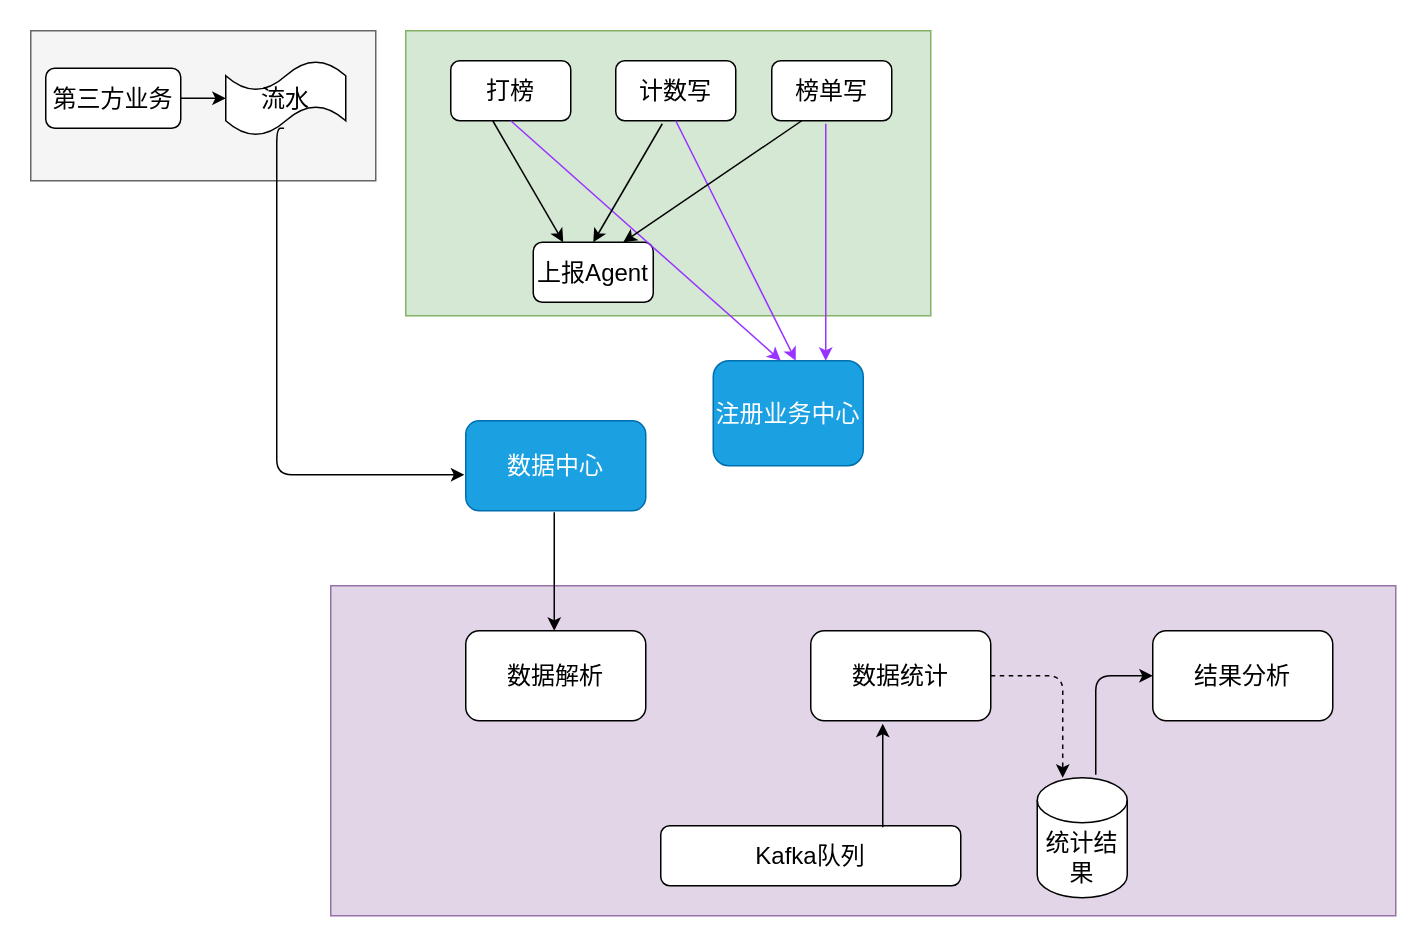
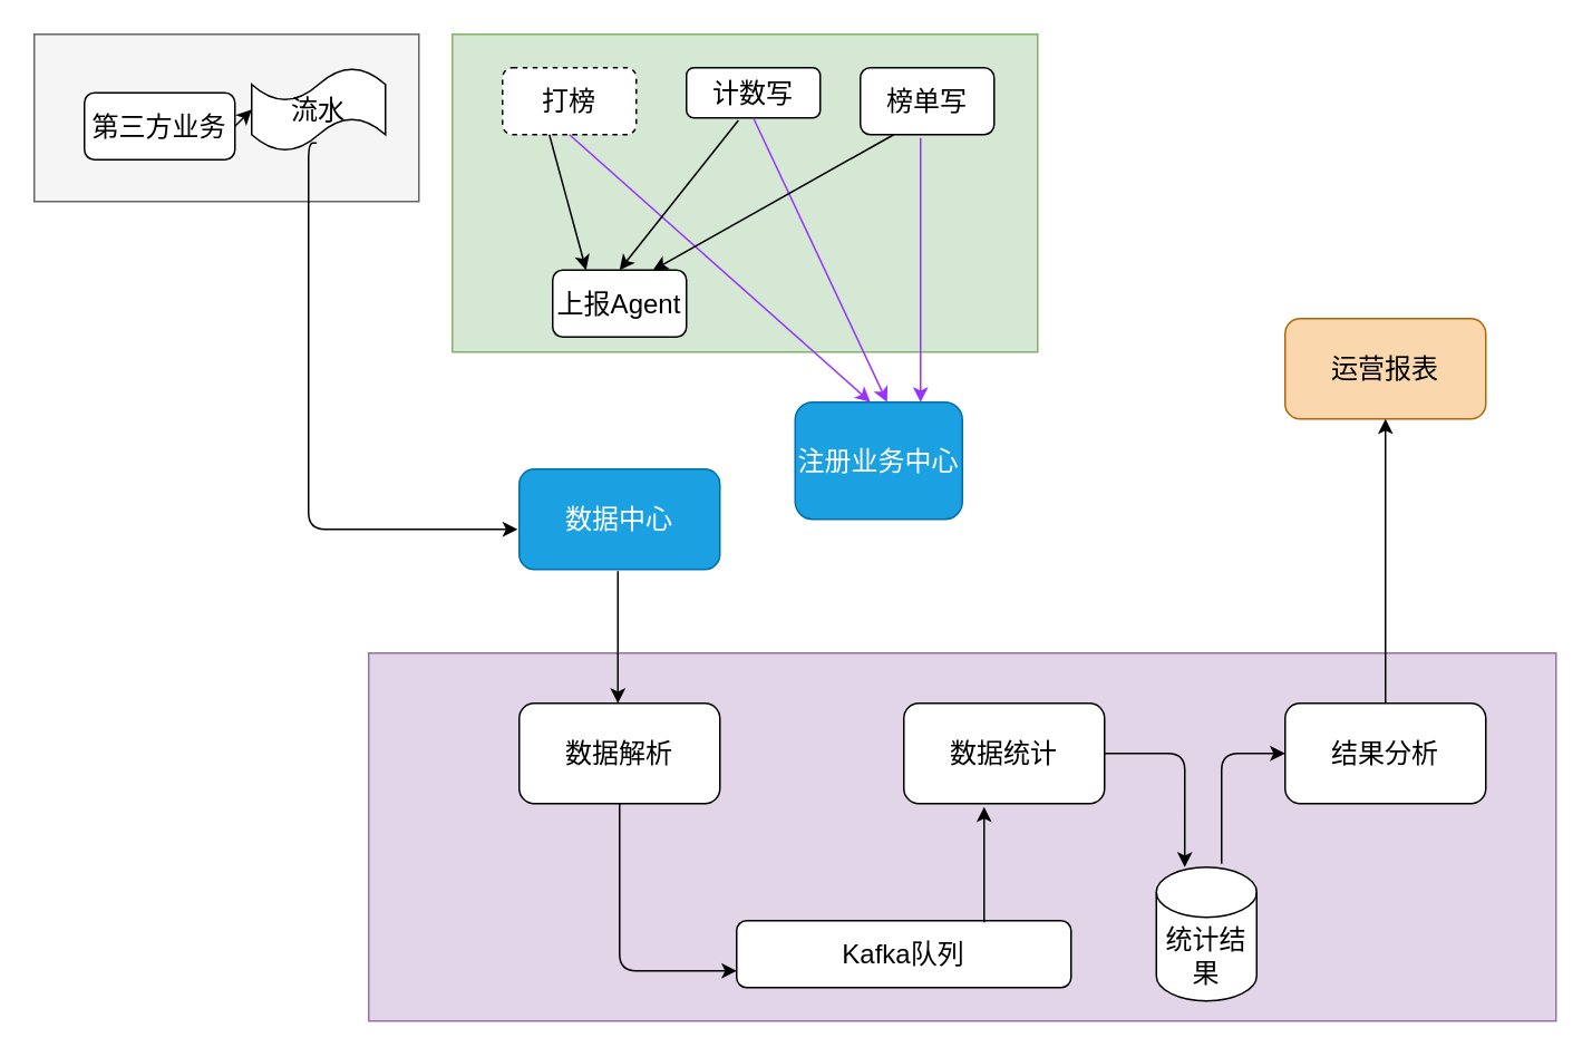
  <mxCell id="0" />
  <mxCell id="1" parent="0" />
  <mxCell id="2" value="" style="verticalLabelPosition=bottom;verticalAlign=top;html=1;shape=mxgraph.basic.rect;fillColor2=none;strokeWidth=1;size=20;indent=5;fillColor=#e1d5e7;strokeColor=#9673a6;fontSize=12;" vertex="1" parent="1"><mxGeometry x="220" y="390" width="710" height="220" as="geometry" /></mxCell>
  <mxCell id="3" value="" style="verticalLabelPosition=bottom;verticalAlign=top;html=1;shape=mxgraph.basic.rect;fillColor2=none;strokeWidth=1;size=20;indent=5;fillColor=#f5f5f5;strokeColor=#666666;fontColor=#333333;fontSize=12;" vertex="1" parent="1"><mxGeometry x="20" y="20" width="230" height="100" as="geometry" /></mxCell>
  <mxCell id="4" value="" style="verticalLabelPosition=bottom;verticalAlign=top;html=1;shape=mxgraph.basic.rect;fillColor2=none;strokeWidth=1;size=20;indent=5;fillColor=#d5e8d4;strokeColor=#82b366;fontSize=12;" vertex="1" parent="1"><mxGeometry x="270" y="20" width="350" height="190" as="geometry" /></mxCell>
- <mxCell id="5" value="打榜" style="rounded=1;whiteSpace=wrap;html=1;fontSize=16;" vertex="1" parent="1"><mxGeometry x="300" y="40" width="80" height="40" as="geometry" /></mxCell>
- <mxCell id="6" value="计数写" style="rounded=1;whiteSpace=wrap;html=1;fontSize=16;" vertex="1" parent="1"><mxGeometry x="410" y="40" width="80" height="40" as="geometry" /></mxCell>
+ <mxCell id="5" value="打榜" style="rounded=1;whiteSpace=wrap;html=1;fontSize=16;dashed=1;" vertex="1" parent="1"><mxGeometry x="300" y="40" width="80" height="40" as="geometry" /></mxCell>
+ <mxCell id="6" value="计数写" style="rounded=1;whiteSpace=wrap;html=1;fontSize=16;" vertex="1" parent="1"><mxGeometry x="410" y="40" width="80" height="30" as="geometry" /></mxCell>
  <mxCell id="7" value="榜单写" style="rounded=1;whiteSpace=wrap;html=1;fontSize=16;" vertex="1" parent="1"><mxGeometry x="514" y="40" width="80" height="40" as="geometry" /></mxCell>
- <mxCell id="8" value="上报Agent" style="rounded=1;whiteSpace=wrap;html=1;fontSize=16;" vertex="1" parent="1"><mxGeometry x="355" y="161" width="80" height="40" as="geometry" /></mxCell>
+ <mxCell id="8" value="上报Agent" style="rounded=1;whiteSpace=wrap;html=1;fontSize=16;" vertex="1" parent="1"><mxGeometry x="330" y="161" width="80" height="40" as="geometry" /></mxCell>
  <mxCell id="9" value="注册业务中心" style="rounded=1;whiteSpace=wrap;html=1;fillColor=#1ba1e2;strokeColor=#006EAF;fontColor=#ffffff;fontSize=16;" vertex="1" parent="1"><mxGeometry x="475" y="240" width="100" height="70" as="geometry" /></mxCell>
  <mxCell id="10" value="" style="endArrow=classic;html=1;entryX=0.75;entryY=0;entryDx=0;entryDy=0;fontSize=12;noLabel=1;fontColor=none;strokeColor=#9933FF;" edge="1" parent="1" target="9"><mxGeometry width="50" height="50" relative="1" as="geometry"><mxPoint x="550" y="82" as="sourcePoint" /><mxPoint x="400" y="340" as="targetPoint" /></mxGeometry></mxCell>
  <mxCell id="11" value="" style="endArrow=classic;html=1;exitX=0.5;exitY=1;exitDx=0;exitDy=0;fontSize=12;noLabel=1;fontColor=none;strokeColor=#9933FF;" edge="1" parent="1" source="6"><mxGeometry width="50" height="50" relative="1" as="geometry"><mxPoint x="564" y="90" as="sourcePoint" /><mxPoint x="530" y="240" as="targetPoint" /></mxGeometry></mxCell>
  <mxCell id="12" value="" style="endArrow=classic;html=1;exitX=0.5;exitY=1;exitDx=0;exitDy=0;fontSize=12;strokeColor=#9933FF;" edge="1" parent="1" source="5"><mxGeometry width="50" height="50" relative="1" as="geometry"><mxPoint x="574" y="100" as="sourcePoint" /><mxPoint x="520" y="240" as="targetPoint" /></mxGeometry></mxCell>
  <mxCell id="13" value="" style="endArrow=classic;html=1;entryX=0.25;entryY=0;entryDx=0;entryDy=0;exitX=0.35;exitY=1;exitDx=0;exitDy=0;exitPerimeter=0;fontSize=12;" edge="1" parent="1" source="5" target="8"><mxGeometry width="50" height="50" relative="1" as="geometry"><mxPoint x="280" y="330" as="sourcePoint" /><mxPoint x="330" y="280" as="targetPoint" /></mxGeometry></mxCell>
  <mxCell id="14" value="" style="endArrow=classic;html=1;exitX=0.388;exitY=1.05;exitDx=0;exitDy=0;exitPerimeter=0;entryX=0.5;entryY=0;entryDx=0;entryDy=0;fontSize=12;" edge="1" parent="1" source="6" target="8"><mxGeometry width="50" height="50" relative="1" as="geometry"><mxPoint x="338" y="90" as="sourcePoint" /><mxPoint x="370" y="180" as="targetPoint" /></mxGeometry></mxCell>
  <mxCell id="15" style="edgeStyle=none;rounded=0;orthogonalLoop=1;jettySize=auto;html=1;entryX=0.5;entryY=0;entryDx=0;entryDy=0;fontSize=12;" edge="1" parent="1" source="8" target="8"><mxGeometry relative="1" as="geometry" /></mxCell>
  <mxCell id="16" value="" style="endArrow=classic;html=1;entryX=0.75;entryY=0;entryDx=0;entryDy=0;exitX=0.25;exitY=1;exitDx=0;exitDy=0;fontSize=12;" edge="1" parent="1" source="7" target="8"><mxGeometry width="50" height="50" relative="1" as="geometry"><mxPoint x="348" y="100" as="sourcePoint" /><mxPoint x="370" y="200" as="targetPoint" /></mxGeometry></mxCell>
  <mxCell id="17" value="数据中心" style="rounded=1;whiteSpace=wrap;html=1;fillColor=#1ba1e2;strokeColor=#006EAF;fontColor=#ffffff;fontSize=16;" vertex="1" parent="1"><mxGeometry x="310" y="280" width="120" height="60" as="geometry" /></mxCell>
  <mxCell id="18" value="数据解析" style="rounded=1;whiteSpace=wrap;html=1;fontSize=16;" vertex="1" parent="1"><mxGeometry x="310" y="420" width="120" height="60" as="geometry" /></mxCell>
  <mxCell id="19" value="Kafka队列" style="rounded=1;whiteSpace=wrap;html=1;fontSize=16;" vertex="1" parent="1"><mxGeometry x="440" y="550" width="200" height="40" as="geometry" /></mxCell>
  <mxCell id="20" value="数据统计" style="rounded=1;whiteSpace=wrap;html=1;fontSize=16;" vertex="1" parent="1"><mxGeometry x="540" y="420" width="120" height="60" as="geometry" /></mxCell>
  <mxCell id="21" value="结果分析" style="rounded=1;whiteSpace=wrap;html=1;fontSize=16;" vertex="1" parent="1"><mxGeometry x="768" y="420" width="120" height="60" as="geometry" /></mxCell>
  <mxCell id="22" value="统计结果" style="shape=cylinder3;whiteSpace=wrap;html=1;boundedLbl=1;backgroundOutline=1;size=15;fontSize=16;" vertex="1" parent="1"><mxGeometry x="691" y="518" width="60" height="80" as="geometry" /></mxCell>
+ <mxCell id="23" value="运营报表" style="rounded=1;whiteSpace=wrap;html=1;fillColor=#fad7ac;strokeColor=#b46504;fontSize=16;" vertex="1" parent="1"><mxGeometry x="768" y="190" width="120" height="60" as="geometry" /></mxCell>
  <mxCell id="24" value="" style="endArrow=classic;html=1;exitX=0.5;exitY=1;exitDx=0;exitDy=0;fontSize=12;" edge="1" parent="1"><mxGeometry width="50" height="50" relative="1" as="geometry"><mxPoint x="369" y="341" as="sourcePoint" /><mxPoint x="369" y="420" as="targetPoint" /></mxGeometry></mxCell>
+ <mxCell id="25" value="" style="endArrow=classic;html=1;exitX=0.5;exitY=1;exitDx=0;exitDy=0;entryX=0;entryY=0.75;entryDx=0;entryDy=0;edgeStyle=orthogonalEdgeStyle;fontSize=12;" edge="1" parent="1" source="18" target="19"><mxGeometry width="50" height="50" relative="1" as="geometry"><mxPoint x="330" y="480" as="sourcePoint" /><mxPoint x="330" y="559" as="targetPoint" /><Array as="points"><mxPoint x="370" y="580" /></Array></mxGeometry></mxCell>
  <mxCell id="26" value="" style="endArrow=classic;html=1;entryX=0.4;entryY=1.05;entryDx=0;entryDy=0;entryPerimeter=0;fontSize=12;" edge="1" parent="1"><mxGeometry width="50" height="50" relative="1" as="geometry"><mxPoint x="588" y="551" as="sourcePoint" /><mxPoint x="588" y="482" as="targetPoint" /></mxGeometry></mxCell>
- <mxCell id="27" value="" style="endArrow=classic;html=1;entryX=0.283;entryY=0;entryDx=0;entryDy=0;entryPerimeter=0;exitX=1;exitY=0.5;exitDx=0;exitDy=0;edgeStyle=orthogonalEdgeStyle;fontSize=12;dashed=1;" edge="1" parent="1" source="20" target="22"><mxGeometry width="50" height="50" relative="1" as="geometry"><mxPoint x="660" y="500" as="sourcePoint" /><mxPoint x="710" y="450" as="targetPoint" /></mxGeometry></mxCell>
+ <mxCell id="27" value="" style="endArrow=classic;html=1;entryX=0.283;entryY=0;entryDx=0;entryDy=0;entryPerimeter=0;exitX=1;exitY=0.5;exitDx=0;exitDy=0;edgeStyle=orthogonalEdgeStyle;fontSize=12;" edge="1" parent="1" source="20" target="22"><mxGeometry width="50" height="50" relative="1" as="geometry"><mxPoint x="660" y="500" as="sourcePoint" /><mxPoint x="710" y="450" as="targetPoint" /></mxGeometry></mxCell>
  <mxCell id="28" value="" style="endArrow=classic;html=1;entryX=0;entryY=0.5;entryDx=0;entryDy=0;edgeStyle=orthogonalEdgeStyle;fontSize=12;" edge="1" parent="1" target="21"><mxGeometry width="50" height="50" relative="1" as="geometry"><mxPoint x="730" y="516" as="sourcePoint" /><mxPoint x="770" y="450" as="targetPoint" /><Array as="points"><mxPoint x="730" y="450" /></Array></mxGeometry></mxCell>
- <mxCell id="30" value="第三方业务" style="rounded=1;whiteSpace=wrap;html=1;fontSize=16;" vertex="1" parent="1"><mxGeometry x="30" y="45" width="90" height="40" as="geometry" /></mxCell>
+ <mxCell id="29" value="" style="endArrow=classic;html=1;exitX=0.5;exitY=0;exitDx=0;exitDy=0;entryX=0.5;entryY=1;entryDx=0;entryDy=0;fontSize=12;" edge="1" parent="1" source="21" target="23"><mxGeometry width="50" height="50" relative="1" as="geometry"><mxPoint x="790" y="300" as="sourcePoint" /><mxPoint x="840" y="250" as="targetPoint" /></mxGeometry></mxCell>
+ <mxCell id="30" value="第三方业务" style="rounded=1;whiteSpace=wrap;html=1;fontSize=16;" vertex="1" parent="1"><mxGeometry x="50" y="55" width="90" height="40" as="geometry" /></mxCell>
  <mxCell id="31" value="流水" style="shape=tape;whiteSpace=wrap;html=1;fontSize=16;" vertex="1" parent="1"><mxGeometry x="150" y="40" width="80" height="50" as="geometry" /></mxCell>
  <mxCell id="32" value="" style="endArrow=classic;html=1;exitX=1;exitY=0.5;exitDx=0;exitDy=0;fontSize=12;" edge="1" parent="1" source="30"><mxGeometry width="50" height="50" relative="1" as="geometry"><mxPoint x="110" y="110" as="sourcePoint" /><mxPoint x="150" y="65" as="targetPoint" /></mxGeometry></mxCell>
  <mxCell id="33" value="" style="endArrow=classic;html=1;exitX=0.486;exitY=0.92;exitDx=0;exitDy=0;exitPerimeter=0;entryX=-0.008;entryY=0.617;entryDx=0;entryDy=0;entryPerimeter=0;edgeStyle=orthogonalEdgeStyle;fontSize=12;" edge="1" parent="1"><mxGeometry width="50" height="50" relative="1" as="geometry"><mxPoint x="188.88" y="85" as="sourcePoint" /><mxPoint x="309.04" y="316.02" as="targetPoint" /><Array as="points"><mxPoint x="184" y="85" /><mxPoint x="184" y="316" /></Array></mxGeometry></mxCell>
